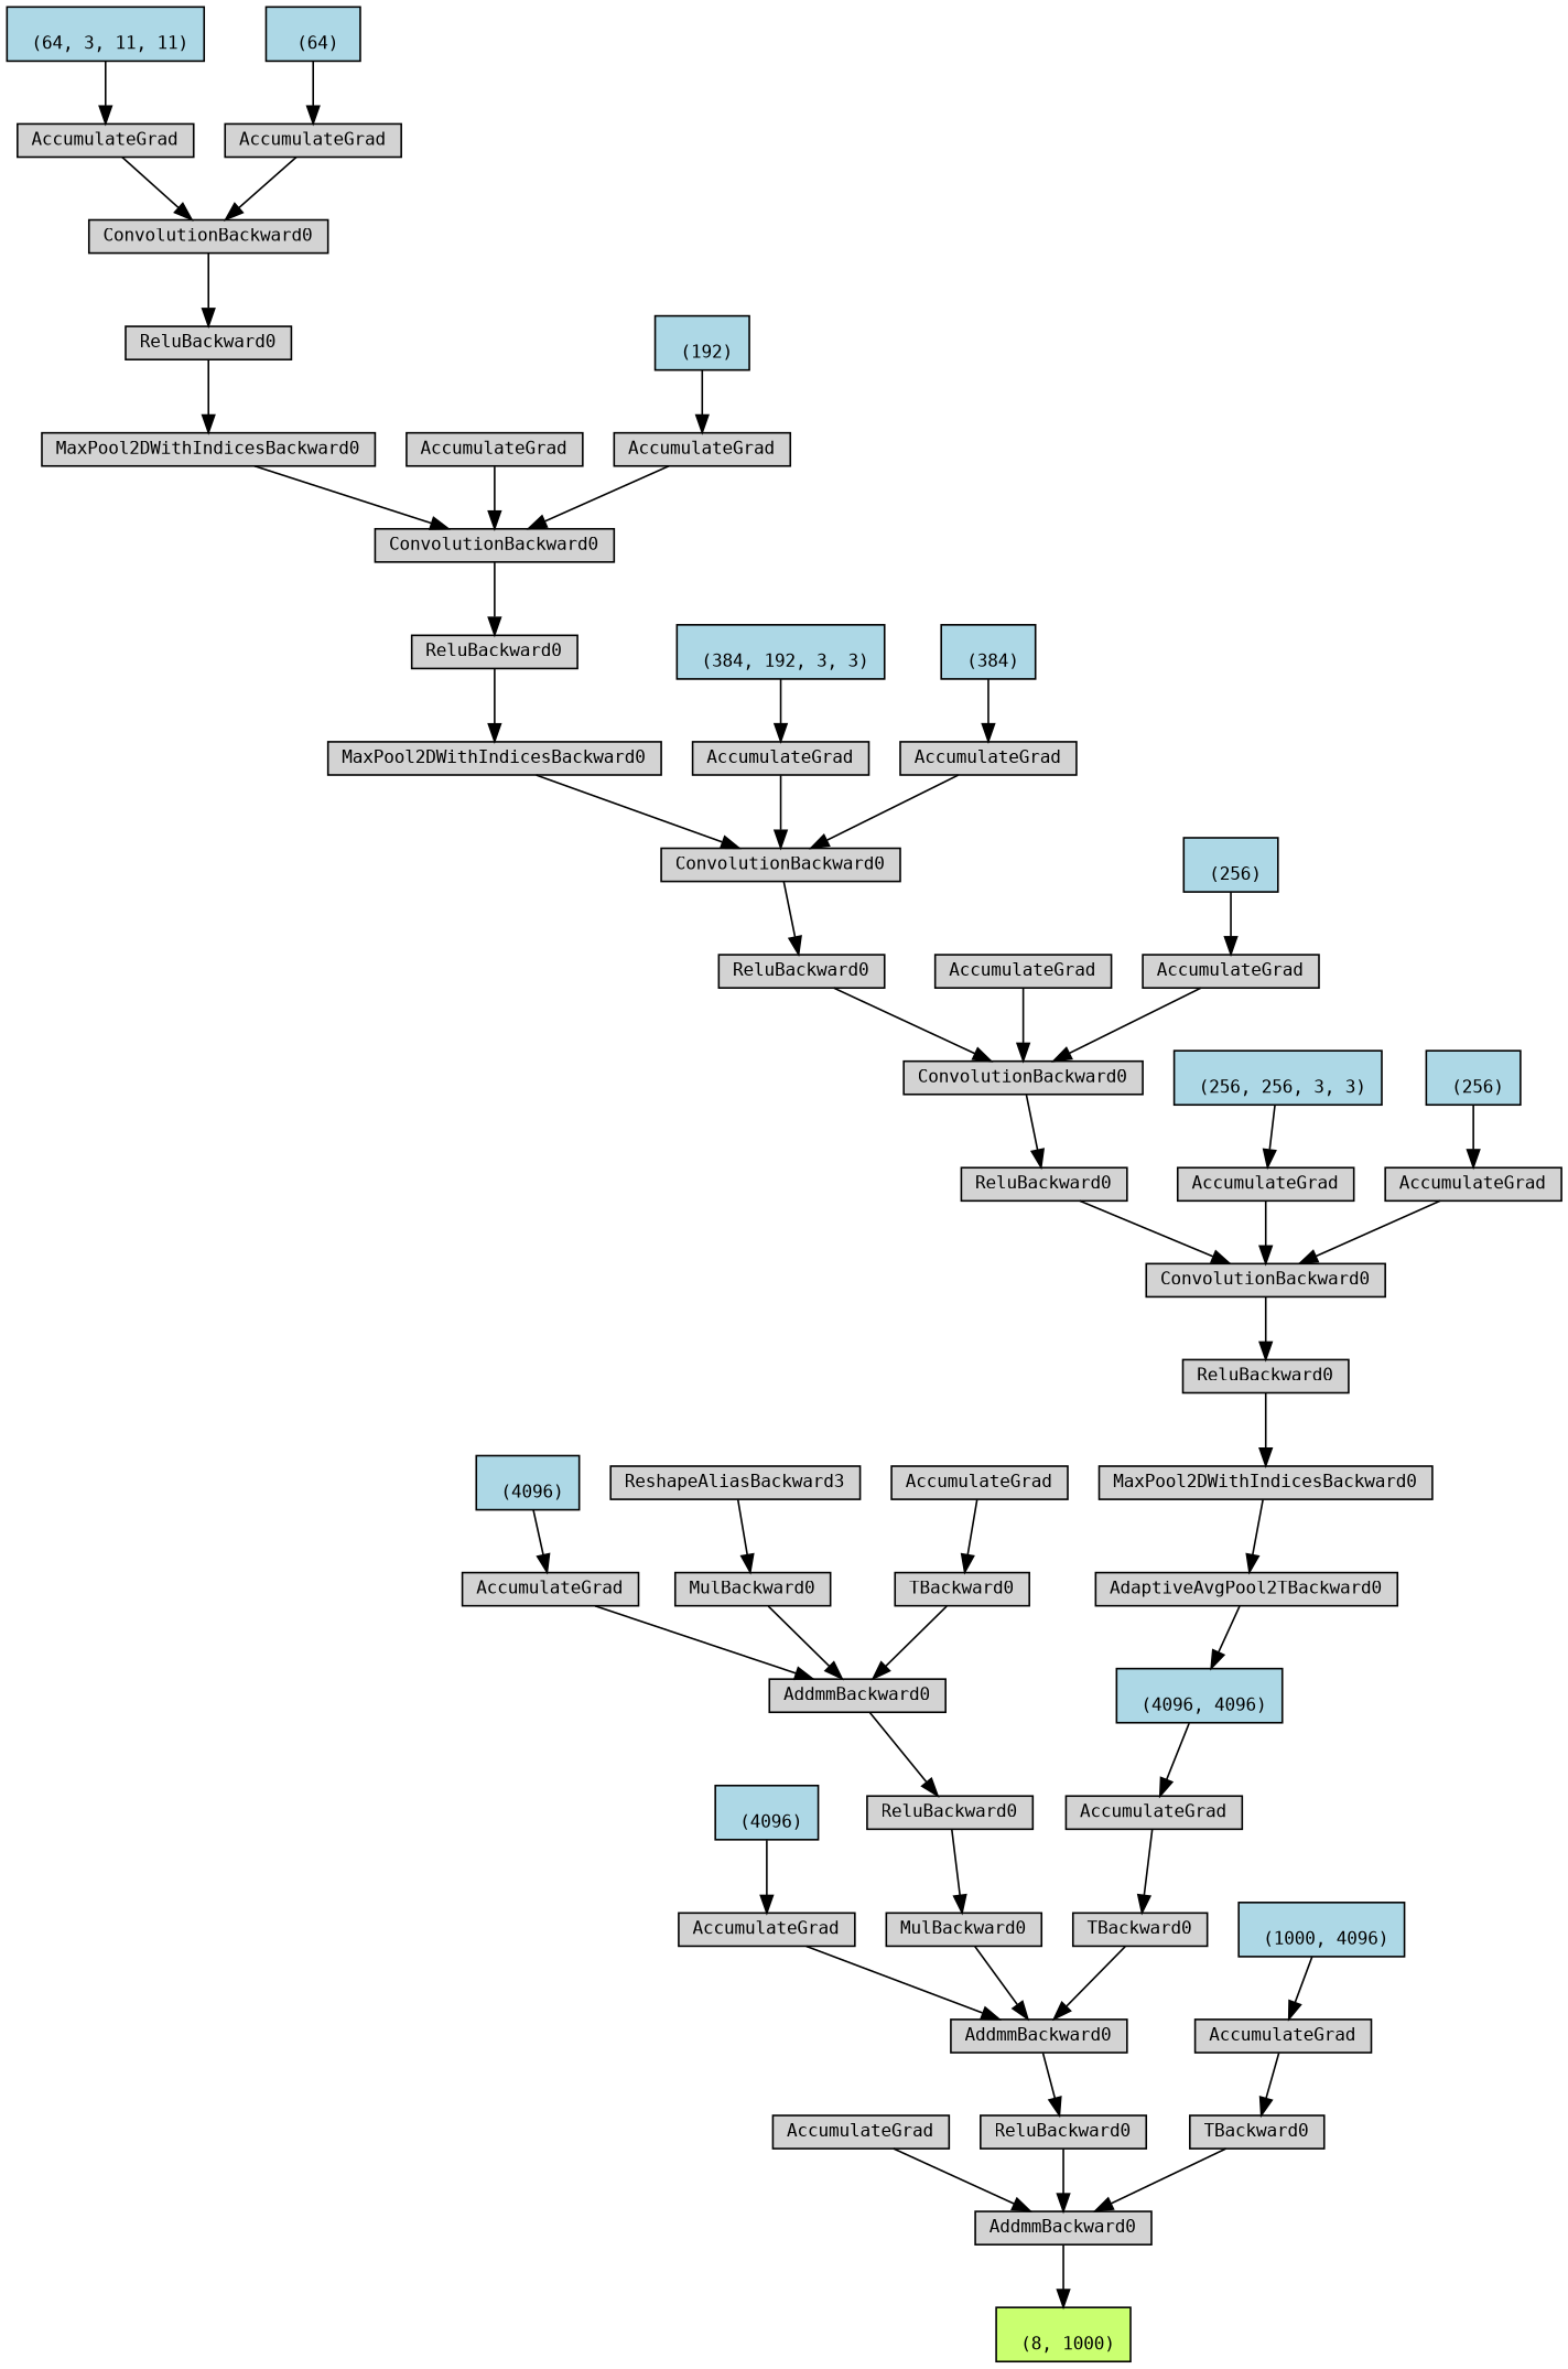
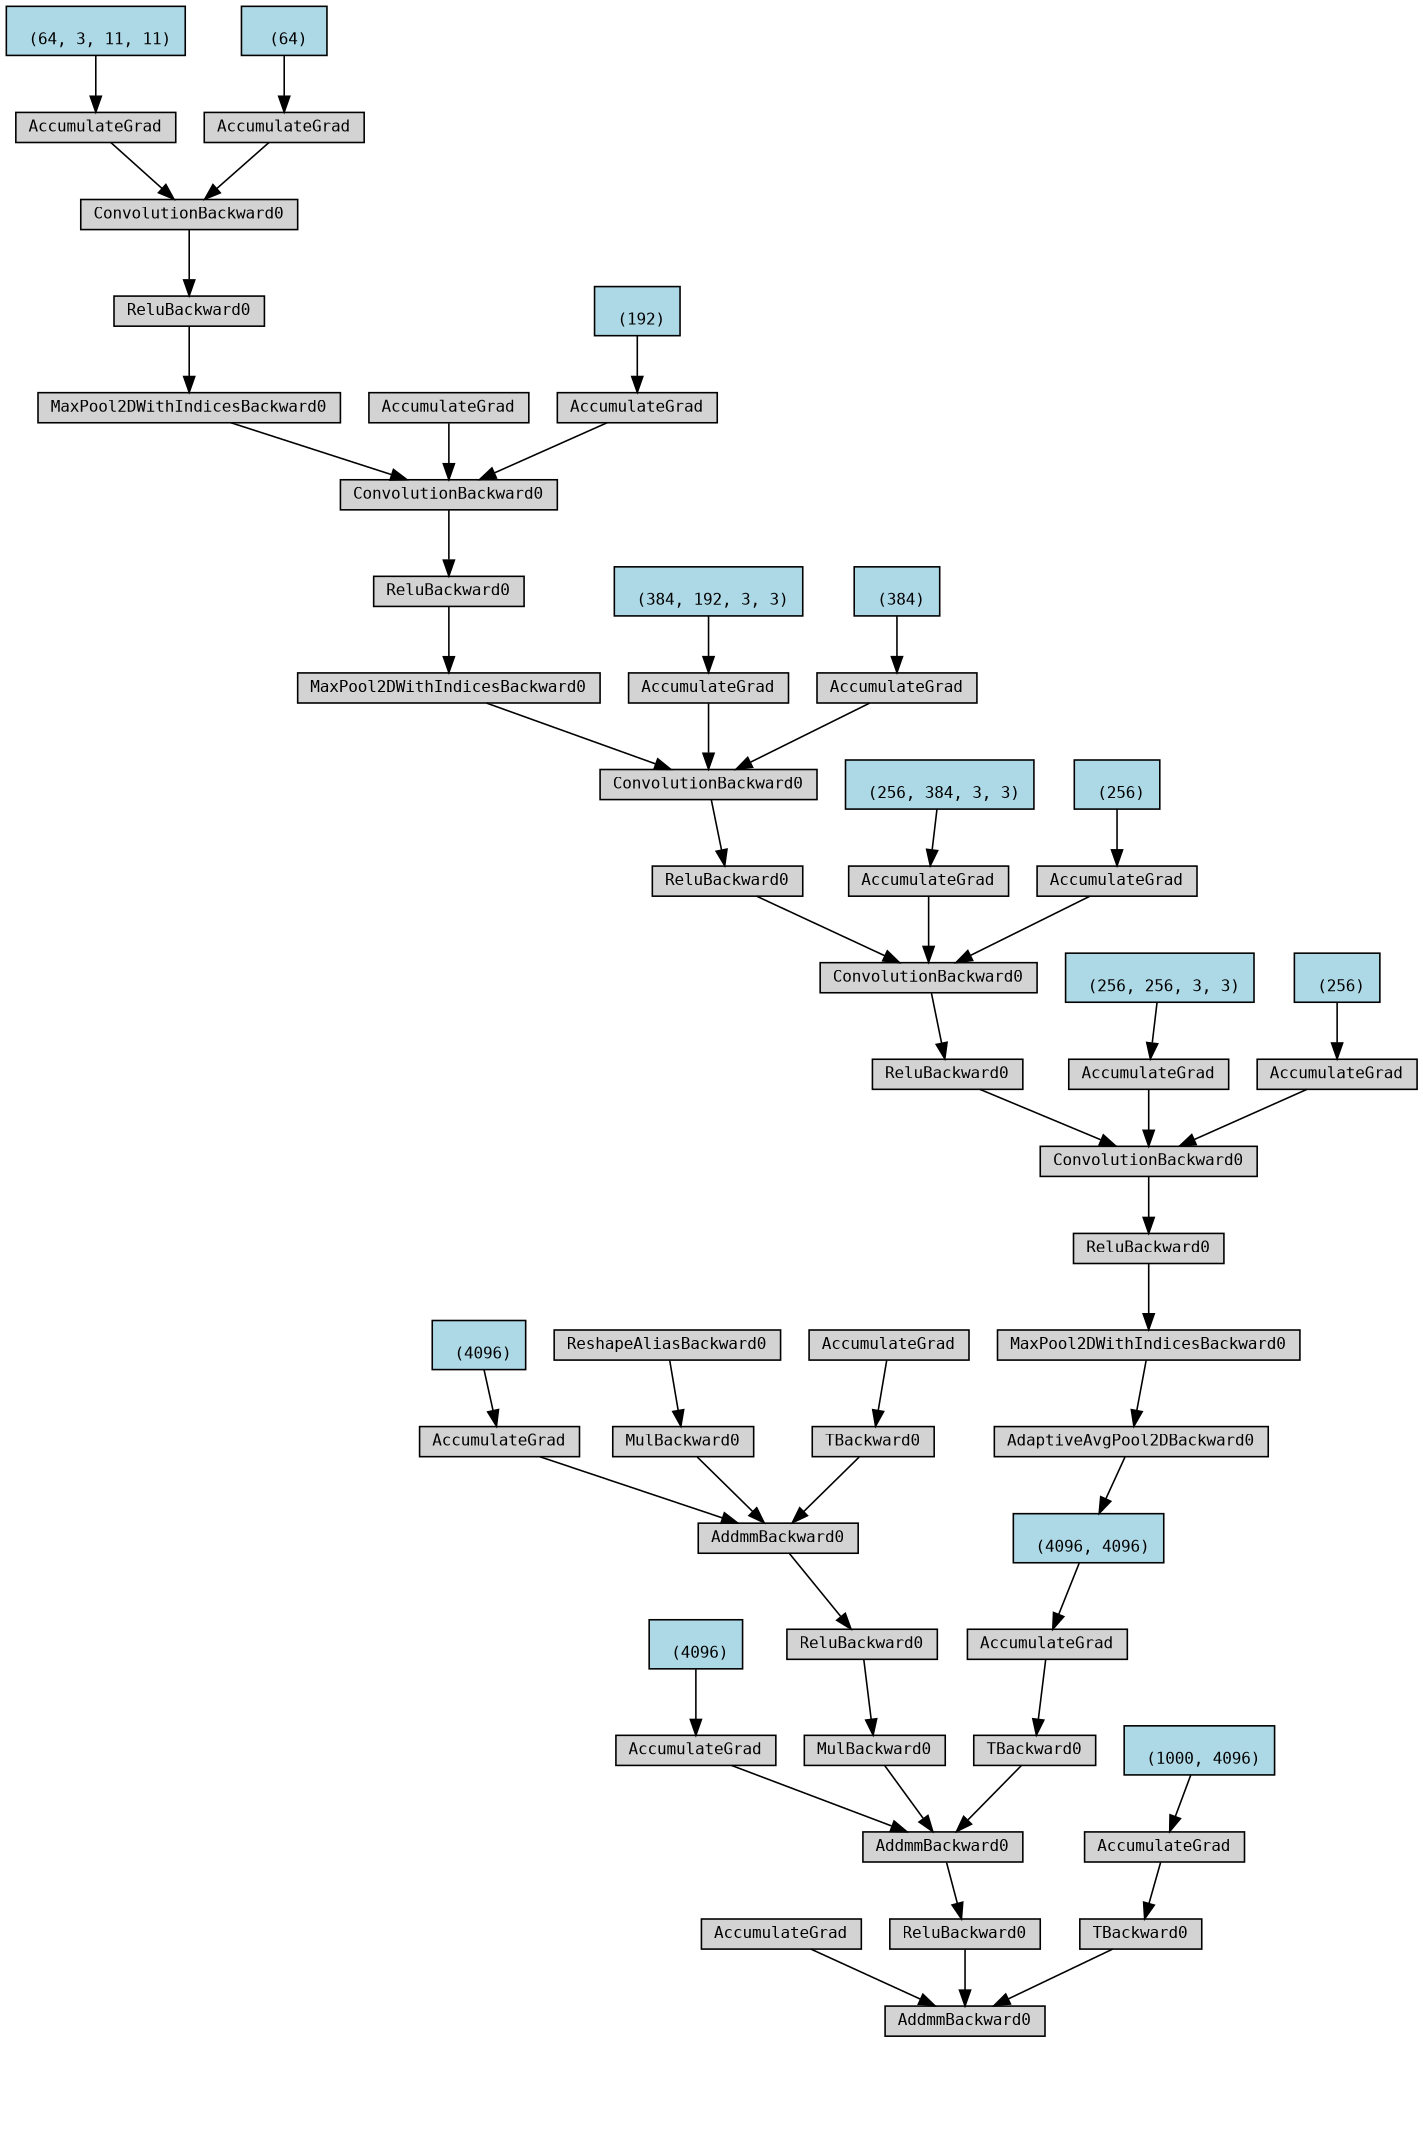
  digraph {
    node [align=left fontname=monospace fontsize=10 ranksep=0.1 shape=box style=filled]
-   n1 [fillcolor=darkolivegreen1 height=0.2 label="\n (8, 1000)"]
    n2 [height=0.2 label=AddmmBackward0]
    n3 [height=0.2 label=AccumulateGrad]
    n4 [height=0.2 label=ReluBackward0]
    n5 [height=0.2 label=AddmmBackward0]
    n6 [height=0.2 label=AccumulateGrad]
    n7 [fillcolor=lightblue height=0.2 label="\n (4096)"]
    n8 [height=0.2 label=MulBackward0]
    n9 [height=0.2 label=ReluBackward0]
    n10 [height=0.2 label=AddmmBackward0]
    n11 [height=0.2 label=AccumulateGrad]
    n12 [fillcolor=lightblue height=0.2 label="\n (4096)"]
    n13 [height=0.2 label=MulBackward0]
-   n14 [height=0.2 label=ReshapeAliasBackward3]
-   n15 [height=0.2 label=AdaptiveAvgPool2TBackward0]
+   n14 [height=0.2 label=ReshapeAliasBackward0]
+   n15 [height=0.2 label=AdaptiveAvgPool2DBackward0]
    n16 [fillcolor=lightblue height=0.2 label="\n (4096, 4096)"]
    n17 [height=0.2 label=MaxPool2DWithIndicesBackward0]
    n18 [height=0.2 label=ReluBackward0]
    n19 [height=0.2 label=ConvolutionBackward0]
    n20 [height=0.2 label=ReluBackward0]
    n21 [height=0.2 label=ConvolutionBackward0]
    n22 [height=0.2 label=ReluBackward0]
    n23 [height=0.2 label=ConvolutionBackward0]
    n24 [height=0.2 label=MaxPool2DWithIndicesBackward0]
    n25 [height=0.2 label=ReluBackward0]
    n26 [height=0.2 label=ConvolutionBackward0]
    n27 [height=0.2 label=MaxPool2DWithIndicesBackward0]
    n28 [height=0.2 label=ReluBackward0]
    n29 [height=0.2 label=ConvolutionBackward0]
    n30 [height=0.2 label=AccumulateGrad]
    n31 [fillcolor=lightblue height=0.2 label="\n (64, 3, 11, 11)"]
    n32 [height=0.2 label=AccumulateGrad]
    n33 [fillcolor=lightblue height=0.2 label="\n (64)"]
    n34 [height=0.2 label=AccumulateGrad]
    n35 [height=0.2 label=AccumulateGrad]
    n36 [fillcolor=lightblue height=0.2 label="\n (192)"]
    n37 [height=0.2 label=AccumulateGrad]
    n38 [fillcolor=lightblue height=0.2 label="\n (384, 192, 3, 3)"]
    n39 [height=0.2 label=AccumulateGrad]
    n40 [fillcolor=lightblue height=0.2 label="\n (384)"]
    n41 [height=0.2 label=AccumulateGrad]
+   n42 [fillcolor=lightblue height=0.2 label="\n (256, 384, 3, 3)"]
    n43 [height=0.2 label=AccumulateGrad]
    n44 [fillcolor=lightblue height=0.2 label="\n (256)"]
    n45 [height=0.2 label=AccumulateGrad]
    n46 [fillcolor=lightblue height=0.2 label="\n (256, 256, 3, 3)"]
    n47 [height=0.2 label=AccumulateGrad]
    n48 [fillcolor=lightblue height=0.2 label="\n (256)"]
    n49 [height=0.2 label=TBackward0]
    n50 [height=0.2 label=AccumulateGrad]
    n51 [height=0.2 label=TBackward0]
    n52 [height=0.2 label=AccumulateGrad]
    n53 [height=0.2 label=TBackward0]
    n54 [height=0.2 label=AccumulateGrad]
    n55 [fillcolor=lightblue height=0.2 label="\n (1000, 4096)"]
-   n2 -> n1
    n3 -> n2
    n4 -> n2
    n5 -> n4
    n6 -> n5
    n7 -> n6
    n8 -> n5
    n9 -> n8
    n10 -> n9
    n11 -> n10
    n12 -> n11
    n13 -> n10
    n14 -> n13
    n15 -> n16
    n16 -> n52
    n17 -> n15
    n18 -> n17
    n19 -> n18
    n20 -> n19
    n21 -> n20
    n22 -> n21
    n23 -> n22
    n24 -> n23
    n25 -> n24
    n26 -> n25
    n27 -> n26
    n28 -> n27
    n29 -> n28
    n30 -> n29
    n31 -> n30
    n32 -> n29
    n33 -> n32
    n34 -> n26
    n35 -> n26
    n36 -> n35
    n37 -> n23
    n38 -> n37
    n39 -> n23
    n40 -> n39
    n41 -> n21
+   n42 -> n41
    n43 -> n21
    n44 -> n43
    n45 -> n19
    n46 -> n45
    n47 -> n19
    n48 -> n47
    n49 -> n10
    n50 -> n49
    n51 -> n5
    n52 -> n51
    n53 -> n2
    n54 -> n53
    n55 -> n54
  }
